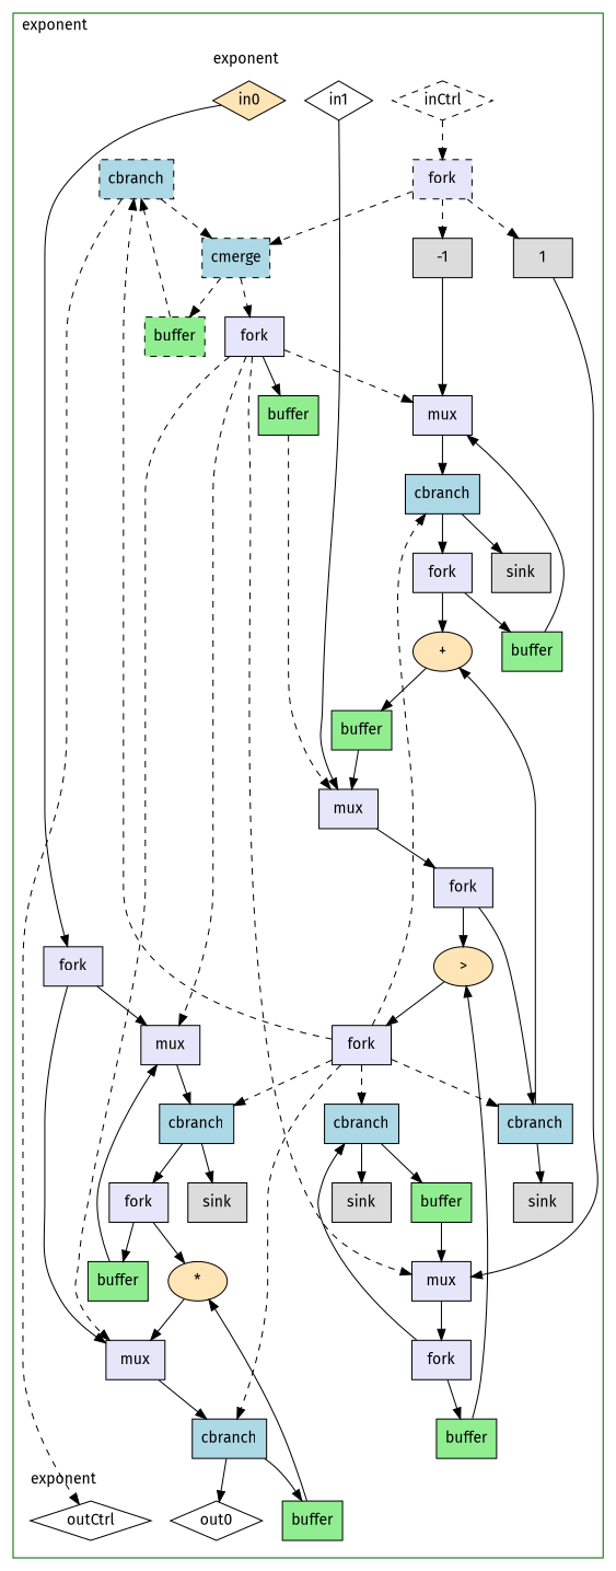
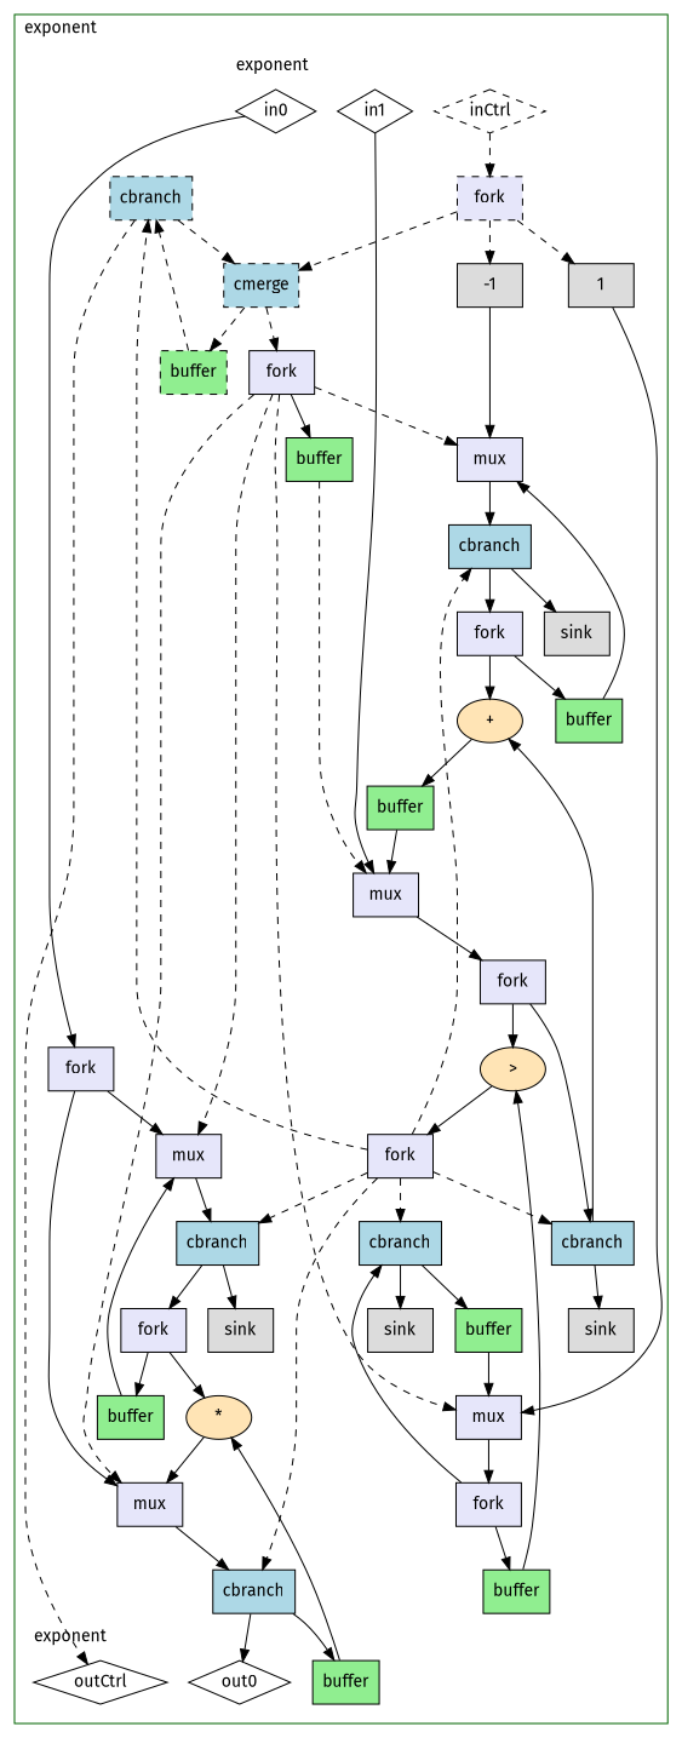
  digraph {
    splines=spline
    fontname="Fira Sans"
    node [fillcolor=lavender shape=box style=filled fontname="Fira Sans"]
    edge [fontname="Fira Sans"]
-   n1 [fillcolor=moccasin label=in0 shape=diamond]
+   n1 [fillcolor=white label=in0 shape=diamond]
    n2 [fillcolor=white label=in1 shape=diamond]
    n3 [fillcolor=white label=inCtrl shape=diamond style=dashed]
    n4 [fillcolor=white label=out0 shape=diamond]
    n5 [fillcolor=white label=outCtrl shape=diamond]
    n6 [label=fork]
    n7 [label=mux]
    n8 [label=mux]
    n9 [label=fork style="filled, dashed"]
    n10 [fillcolor=gainsboro label=-1]
    n11 [fillcolor=gainsboro label=1]
    n12 [fillcolor=lightblue label=cmerge style="filled, dashed"]
    n13 [label=mux]
    n14 [label=mux]
    n15 [label=fork]
    n16 [fillcolor=lightgreen label=buffer]
    n17 [fillcolor=lightblue label=cbranch]
    n18 [fillcolor=moccasin label=">" shape=oval]
    n19 [fillcolor=lightblue label=cbranch]
    n20 [fillcolor=lightblue label=cbranch]
    n21 [fillcolor=lightgreen label=buffer style="filled, dashed"]
    n22 [label=fork]
    n23 [fillcolor=lightblue label=cbranch style="filled, dashed"]
    n24 [fillcolor=lightgreen label=buffer]
    n25 [label=mux]
    n26 [fillcolor=lightblue label=cbranch]
    n27 [label=fork]
    n28 [fillcolor=lightblue label=cbranch]
    n29 [label=fork]
    n30 [fillcolor=lightgreen label=buffer]
    n31 [fillcolor=gainsboro label=sink]
    n32 [fillcolor=gainsboro label=sink]
    n33 [label=fork]
    n34 [fillcolor=gainsboro label=sink]
    n35 [label=fork]
    n36 [fillcolor=lightgreen label=buffer]
    n37 [fillcolor=moccasin label="*" shape=oval]
    n38 [fillcolor=gainsboro label=sink]
    n39 [fillcolor=moccasin label="+" shape=oval]
    n40 [fillcolor=lightgreen label=buffer]
    n41 [fillcolor=lightgreen label=buffer]
    n42 [fillcolor=lightgreen label=buffer]
    subgraph cluster_1 {
      color=darkgreen
      label=exponent
      labeljust=l
      n6
      n7
      n8
      n9
      n10
      n11
      n12
      n13
      n14
      n15
      n16
      n17
      n18
      n19
      n20
      n21
      n22
      n23
      n24
      n25
      n26
      n27
      n28
      n29
      n30
      n31
      n32
      n33
      n34
      n35
      n36
      n37
      n38
      n39
      n40
      n41
      n42
      subgraph cluster_2 {
        color=darkgreen
        labeljust=l
        peripheries=0
        n1
        n2
        n3
      }
      subgraph cluster_3 {
        color=darkgreen
        labeljust=l
        peripheries=0
        n4
        n5
      }
    }
    n1 -> n6
    n2 -> n25
    n3 -> n9 [style=dashed]
    n6 -> n7
    n6 -> n8
    n7 -> n19
    n8 -> n26
    n9 -> n10 [style=dashed]
    n9 -> n11 [style=dashed]
    n9 -> n12 [style=dashed]
    n10 -> n13
    n11 -> n14
    n12 -> n21 [style=dashed]
    n12 -> n22 [style=dashed]
    n13 -> n20
    n14 -> n15
    n15 -> n16
    n15 -> n17
    n16 -> n18
    n17 -> n30
    n17 -> n31
    n18 -> n29
    n19 -> n32
    n19 -> n33
    n20 -> n34
    n20 -> n35
    n21 -> n23 [style=dashed]
    n22 -> n7 [style=dashed]
    n22 -> n8 [style=dashed]
    n22 -> n13 [style=dashed]
    n22 -> n14 [style=dashed]
    n22 -> n24
    n23 -> n5 [style=dashed]
    n23 -> n12 [style=dashed]
    n24 -> n25 [style=dashed]
    n25 -> n27
    n26 -> n4
    n26 -> n36
    n27 -> n18
    n27 -> n28
    n28 -> n38
    n28 -> n39
    n29 -> n17 [style=dashed]
    n29 -> n19 [style=dashed]
    n29 -> n20 [style=dashed]
    n29 -> n23 [style=dashed]
    n29 -> n26 [style=dashed]
    n29 -> n28 [style=dashed]
    n30 -> n14
    n33 -> n37
    n33 -> n40
    n35 -> n39
    n35 -> n41
    n36 -> n37
    n37 -> n8
    n39 -> n42
    n40 -> n7
    n41 -> n13
    n42 -> n25
  }
